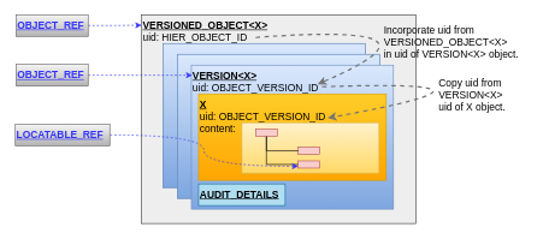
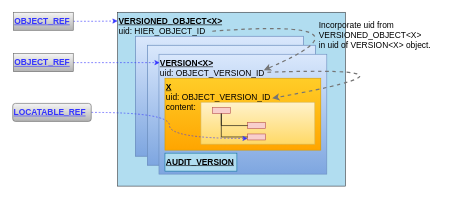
  <mxCell id="0" />
  <mxCell id="1" parent="0" />
- <mxCell id="2" value="&lt;u&gt;&lt;b&gt;VERSIONED_OBJECT&amp;lt;X&amp;gt;&lt;/b&gt;&lt;/u&gt;&lt;br&gt;uid: HIER_OBJECT_ID" style="rounded=0;whiteSpace=wrap;html=1;fontSize=14;verticalAlign=top;align=left;fillColor=#eeeeee;strokeColor=#36393d;" parent="1" vertex="1"><mxGeometry x="195" y="20" width="380" height="290" as="geometry" /></mxCell>
+ <mxCell id="2" value="&lt;u&gt;&lt;b&gt;VERSIONED_OBJECT&amp;lt;X&amp;gt;&lt;/b&gt;&lt;/u&gt;&lt;br&gt;uid: HIER_OBJECT_ID" style="rounded=0;whiteSpace=wrap;html=1;fontSize=14;verticalAlign=top;align=left;fillColor=#b1ddf0;strokeColor=#36393d;" parent="1" vertex="1"><mxGeometry x="195" y="20" width="380" height="290" as="geometry" /></mxCell>
  <mxCell id="3" value="" style="group;fillColor=#dae8fc;strokeColor=#6c8ebf;gradientColor=#7ea6e0;" parent="1" vertex="1" connectable="0"><mxGeometry x="225" y="60" width="280" height="200" as="geometry" /></mxCell>
  <mxCell id="4" value="" style="rounded=0;whiteSpace=wrap;html=1;fontSize=14;verticalAlign=top;align=left;fillColor=#dae8fc;strokeColor=#6c8ebf;gradientColor=#7ea6e0;" parent="3" vertex="1"><mxGeometry width="280" height="200" as="geometry" /></mxCell>
  <mxCell id="5" value="" style="rounded=0;whiteSpace=wrap;html=1;fontSize=14;verticalAlign=top;align=left;fillColor=#fff2cc;strokeColor=#d6b656;gradientColor=#ffd966;" parent="3" vertex="1"><mxGeometry x="70" y="85" width="190" height="70" as="geometry" /></mxCell>
  <mxCell id="6" value="" style="group" parent="3" vertex="1" connectable="0"><mxGeometry x="89" y="94" width="89" height="54" as="geometry" /></mxCell>
  <mxCell id="7" value="" style="rounded=0;whiteSpace=wrap;html=1;fontSize=14;align=left;fillColor=#f8cecc;strokeColor=#b85450;" parent="6" vertex="1"><mxGeometry width="30" height="10" as="geometry" /></mxCell>
  <mxCell id="8" value="" style="rounded=0;whiteSpace=wrap;html=1;fontSize=14;align=left;fillColor=#f8cecc;strokeColor=#b85450;" parent="6" vertex="1"><mxGeometry x="59" y="25" width="30" height="10" as="geometry" /></mxCell>
  <mxCell id="9" style="edgeStyle=orthogonalEdgeStyle;rounded=0;orthogonalLoop=1;jettySize=auto;html=1;exitX=0.5;exitY=1;exitDx=0;exitDy=0;entryX=0;entryY=0.5;entryDx=0;entryDy=0;fontSize=14;endArrow=none;endFill=0;" parent="6" source="7" target="8" edge="1"><mxGeometry relative="1" as="geometry" /></mxCell>
  <mxCell id="10" value="" style="rounded=0;whiteSpace=wrap;html=1;fontSize=14;align=left;fillColor=#f8cecc;strokeColor=#b85450;" parent="6" vertex="1"><mxGeometry x="59" y="44" width="30" height="10" as="geometry" /></mxCell>
  <mxCell id="11" style="edgeStyle=orthogonalEdgeStyle;rounded=0;orthogonalLoop=1;jettySize=auto;html=1;exitX=0.5;exitY=1;exitDx=0;exitDy=0;entryX=0;entryY=0.5;entryDx=0;entryDy=0;endArrow=none;endFill=0;fontSize=14;" parent="6" source="7" target="10" edge="1"><mxGeometry relative="1" as="geometry" /></mxCell>
  <mxCell id="12" value="" style="group;fillColor=#dae8fc;strokeColor=#6c8ebf;gradientColor=#7ea6e0;" parent="1" vertex="1" connectable="0"><mxGeometry x="245" y="75" width="280" height="200" as="geometry" /></mxCell>
  <mxCell id="13" value="" style="rounded=0;whiteSpace=wrap;html=1;fontSize=14;verticalAlign=top;align=left;fillColor=#dae8fc;strokeColor=#6c8ebf;gradientColor=#7ea6e0;" parent="12" vertex="1"><mxGeometry width="280" height="200" as="geometry" /></mxCell>
  <mxCell id="14" value="" style="rounded=0;whiteSpace=wrap;html=1;fontSize=14;verticalAlign=top;align=left;fillColor=#fff2cc;strokeColor=#d6b656;gradientColor=#ffd966;" parent="12" vertex="1"><mxGeometry x="70" y="80" width="190" height="70" as="geometry" /></mxCell>
  <mxCell id="15" value="" style="group" parent="12" vertex="1" connectable="0"><mxGeometry x="89" y="89" width="89" height="54" as="geometry" /></mxCell>
  <mxCell id="16" value="" style="rounded=0;whiteSpace=wrap;html=1;fontSize=14;align=left;fillColor=#f8cecc;strokeColor=#b85450;" parent="15" vertex="1"><mxGeometry width="30" height="10" as="geometry" /></mxCell>
  <mxCell id="17" value="" style="rounded=0;whiteSpace=wrap;html=1;fontSize=14;align=left;fillColor=#f8cecc;strokeColor=#b85450;" parent="15" vertex="1"><mxGeometry x="59" y="25" width="30" height="10" as="geometry" /></mxCell>
  <mxCell id="18" style="edgeStyle=orthogonalEdgeStyle;rounded=0;orthogonalLoop=1;jettySize=auto;html=1;exitX=0.5;exitY=1;exitDx=0;exitDy=0;entryX=0;entryY=0.5;entryDx=0;entryDy=0;fontSize=14;endArrow=none;endFill=0;" parent="15" source="16" target="17" edge="1"><mxGeometry relative="1" as="geometry" /></mxCell>
  <mxCell id="19" value="" style="rounded=0;whiteSpace=wrap;html=1;fontSize=14;align=left;fillColor=#f8cecc;strokeColor=#b85450;" parent="15" vertex="1"><mxGeometry x="59" y="44" width="30" height="10" as="geometry" /></mxCell>
  <mxCell id="20" style="edgeStyle=orthogonalEdgeStyle;rounded=0;orthogonalLoop=1;jettySize=auto;html=1;exitX=0.5;exitY=1;exitDx=0;exitDy=0;entryX=0;entryY=0.5;entryDx=0;entryDy=0;endArrow=none;endFill=0;fontSize=14;" parent="15" source="16" target="19" edge="1"><mxGeometry relative="1" as="geometry" /></mxCell>
  <mxCell id="21" value="" style="group" parent="1" vertex="1" connectable="0"><mxGeometry x="264" y="90" width="280" height="200" as="geometry" /></mxCell>
  <mxCell id="22" value="&lt;u&gt;&lt;b&gt;VERSION&amp;lt;X&amp;gt;&lt;/b&gt;&lt;/u&gt;&lt;br&gt;uid: OBJECT_VERSION_ID" style="rounded=0;whiteSpace=wrap;html=1;fontSize=14;verticalAlign=top;align=left;fillColor=#dae8fc;strokeColor=#6c8ebf;gradientColor=#7ea6e0;" parent="21" vertex="1"><mxGeometry width="280" height="200" as="geometry" /></mxCell>
  <mxCell id="23" value="&lt;u&gt;&lt;b&gt;X&lt;/b&gt;&lt;/u&gt;&lt;br&gt;uid: OBJECT_VERSION_ID&lt;br&gt;content:" style="rounded=0;whiteSpace=wrap;html=1;fontSize=14;verticalAlign=top;align=left;fillColor=#ffcd28;strokeColor=#d79b00;gradientColor=#ffa500;" parent="21" vertex="1"><mxGeometry x="10" y="40" width="260" height="120" as="geometry" /></mxCell>
- <mxCell id="24" value="&lt;b&gt;&lt;u&gt;AUDIT_DETAILS&lt;/u&gt;&lt;/b&gt;" style="rounded=0;whiteSpace=wrap;html=1;fontSize=14;verticalAlign=top;align=left;fillColor=#b1ddf0;strokeColor=#10739e;" parent="21" vertex="1"><mxGeometry x="10" y="165" width="120" height="30" as="geometry" /></mxCell>
+ <mxCell id="24" value="&lt;b&gt;&lt;u&gt;AUDIT_VERSION&lt;/u&gt;&lt;/b&gt;" style="rounded=0;whiteSpace=wrap;html=1;fontSize=14;verticalAlign=top;align=left;fillColor=#b1ddf0;strokeColor=#10739e;" parent="21" vertex="1"><mxGeometry x="10" y="165" width="120" height="30" as="geometry" /></mxCell>
  <mxCell id="25" value="" style="rounded=0;whiteSpace=wrap;html=1;fontSize=14;verticalAlign=top;align=left;fillColor=#fff2cc;strokeColor=#d6b656;gradientColor=#ffd966;" parent="21" vertex="1"><mxGeometry x="70" y="80" width="190" height="70" as="geometry" /></mxCell>
  <mxCell id="26" value="" style="group" parent="21" vertex="1" connectable="0"><mxGeometry x="89" y="89" width="89" height="54" as="geometry" /></mxCell>
  <mxCell id="27" value="" style="rounded=0;whiteSpace=wrap;html=1;fontSize=14;align=left;fillColor=#f8cecc;strokeColor=#b85450;" parent="26" vertex="1"><mxGeometry width="30" height="10" as="geometry" /></mxCell>
  <mxCell id="28" value="" style="rounded=0;whiteSpace=wrap;html=1;fontSize=14;align=left;fillColor=#f8cecc;strokeColor=#b85450;" parent="26" vertex="1"><mxGeometry x="59" y="25" width="30" height="10" as="geometry" /></mxCell>
  <mxCell id="29" style="edgeStyle=orthogonalEdgeStyle;rounded=0;orthogonalLoop=1;jettySize=auto;html=1;exitX=0.5;exitY=1;exitDx=0;exitDy=0;entryX=0;entryY=0.5;entryDx=0;entryDy=0;fontSize=14;endArrow=none;endFill=0;" parent="26" source="27" target="28" edge="1"><mxGeometry relative="1" as="geometry" /></mxCell>
  <mxCell id="30" value="" style="rounded=0;whiteSpace=wrap;html=1;fontSize=14;align=left;fillColor=#f8cecc;strokeColor=#b85450;" parent="26" vertex="1"><mxGeometry x="59" y="44" width="30" height="10" as="geometry" /></mxCell>
  <mxCell id="31" style="edgeStyle=orthogonalEdgeStyle;rounded=0;orthogonalLoop=1;jettySize=auto;html=1;exitX=0.5;exitY=1;exitDx=0;exitDy=0;entryX=0;entryY=0.5;entryDx=0;entryDy=0;endArrow=none;endFill=0;fontSize=14;" parent="26" source="27" target="30" edge="1"><mxGeometry relative="1" as="geometry" /></mxCell>
  <mxCell id="32" value="" style="curved=1;endArrow=classic;html=1;dashed=1;strokeColor=#757575;fontSize=14;exitX=0.646;exitY=0.15;exitDx=0;exitDy=0;exitPerimeter=0;entryX=0.626;entryY=-0.093;entryDx=0;entryDy=0;entryPerimeter=0;strokeWidth=2;" parent="21" source="22" target="25" edge="1"><mxGeometry width="50" height="50" relative="1" as="geometry"><mxPoint x="371" y="-10" as="sourcePoint" /><mxPoint x="351" y="90" as="targetPoint" /><Array as="points"><mxPoint x="481" y="20" /></Array></mxGeometry></mxCell>
  <mxCell id="33" style="edgeStyle=orthogonalEdgeStyle;rounded=0;orthogonalLoop=1;jettySize=auto;html=1;exitX=1;exitY=0.5;exitDx=0;exitDy=0;entryX=0;entryY=0.05;entryDx=0;entryDy=0;entryPerimeter=0;endArrow=classic;endFill=1;fontSize=14;dashed=1;strokeColor=#3333FF;" parent="1" source="34" target="2" edge="1"><mxGeometry relative="1" as="geometry" /></mxCell>
  <mxCell id="34" value="OBJECT_REF" style="rounded=0;whiteSpace=wrap;html=1;fontSize=14;align=left;fillColor=#f5f5f5;strokeColor=#666666;fontStyle=5;gradientColor=#b3b3b3;fontColor=#3333FF;" parent="1" vertex="1"><mxGeometry x="21" y="20" width="100" height="30" as="geometry" /></mxCell>
  <mxCell id="35" style="edgeStyle=orthogonalEdgeStyle;rounded=0;orthogonalLoop=1;jettySize=auto;html=1;exitX=1;exitY=0.5;exitDx=0;exitDy=0;entryX=0.004;entryY=0.07;entryDx=0;entryDy=0;entryPerimeter=0;dashed=1;endArrow=classic;endFill=1;strokeColor=#3333FF;fontSize=14;" parent="1" source="36" target="22" edge="1"><mxGeometry relative="1" as="geometry" /></mxCell>
  <mxCell id="36" value="OBJECT_REF" style="rounded=0;whiteSpace=wrap;html=1;fontSize=14;align=left;fillColor=#f5f5f5;strokeColor=#666666;fontStyle=5;gradientColor=#b3b3b3;fontColor=#3333FF;" parent="1" vertex="1"><mxGeometry x="21" y="89" width="100" height="30" as="geometry" /></mxCell>
- <mxCell id="37" value="Copy uid from &lt;br&gt;VERSION&amp;lt;X&amp;gt;&lt;br&gt;uid of X object." style="text;html=1;resizable=0;points=[];autosize=1;align=left;verticalAlign=top;spacingTop=-4;fontSize=14;" parent="1" vertex="1"><mxGeometry x="605" y="104" width="110" height="50" as="geometry" /></mxCell>
  <mxCell id="38" style="edgeStyle=orthogonalEdgeStyle;rounded=0;orthogonalLoop=1;jettySize=auto;html=1;exitX=1;exitY=0.5;exitDx=0;exitDy=0;entryX=0;entryY=0.75;entryDx=0;entryDy=0;dashed=1;endArrow=classic;endFill=1;strokeColor=#3333FF;strokeWidth=1;fontSize=14;curved=1;" parent="1" source="39" target="30" edge="1"><mxGeometry relative="1" as="geometry" /></mxCell>
- <mxCell id="39" value="LOCATABLE_REF" style="rounded=0;whiteSpace=wrap;html=1;fontSize=14;align=left;fillColor=#f5f5f5;strokeColor=#666666;fontStyle=5;gradientColor=#b3b3b3;fontColor=#3333FF;" parent="1" vertex="1"><mxGeometry x="20" y="172" width="131" height="30" as="geometry" /></mxCell>
+ <mxCell id="39" value="LOCATABLE_REF" style="whiteSpace=wrap;html=1;fontSize=14;align=left;fillColor=#f5f5f5;strokeColor=#666666;fontStyle=5;gradientColor=#b3b3b3;fontColor=#3333FF;rounded=1;" parent="1" vertex="1"><mxGeometry x="20" y="172" width="131" height="30" as="geometry" /></mxCell>
  <mxCell id="40" value="" style="curved=1;endArrow=classic;html=1;dashed=1;strokeColor=#757575;fontSize=14;exitX=0.457;exitY=-0.042;exitDx=0;exitDy=0;exitPerimeter=0;entryX=0.626;entryY=-0.093;entryDx=0;entryDy=0;entryPerimeter=0;strokeWidth=2;" edge="1" parent="1" source="4"><mxGeometry width="50" height="50" relative="1" as="geometry"><mxPoint x="430.88" y="73" as="sourcePoint" /><mxPoint x="438.94" y="116.49" as="targetPoint" /><Array as="points"><mxPoint x="640" y="30" /></Array></mxGeometry></mxCell>
  <mxCell id="41" value="Incorporate uid from &lt;br&gt;VERSIONED_OBJECT&amp;lt;X&amp;gt;&lt;br&gt;in uid of VERSION&amp;lt;X&amp;gt; object." style="text;html=1;resizable=0;points=[];autosize=1;align=left;verticalAlign=top;spacingTop=-4;fontSize=14;" vertex="1" parent="1"><mxGeometry x="529" y="30" width="200" height="50" as="geometry" /></mxCell>
